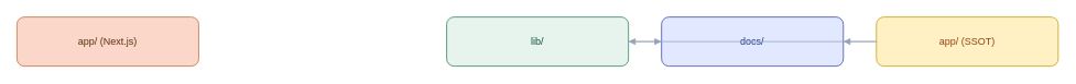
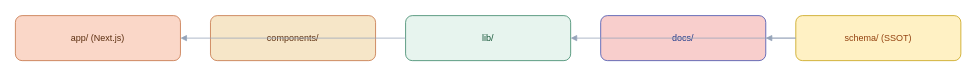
  <mxCell id="0" />
  <mxCell id="1" parent="0" />
  <mxCell id="2" value="app/ (Next.js)" style="rounded=1;fillColor=#FAD7C8;strokeColor=#C26D3C;fontColor=#5B2E0F;whiteSpace=wrap;html=1;" vertex="1" parent="1"><mxGeometry x="20" y="20" width="220" height="60" as="geometry" /></mxCell>
+ <mxCell id="3" value="components/" style="rounded=1;fillColor=#F6E6C8;strokeColor=#C26D3C;fontColor=#5B2E0F;whiteSpace=wrap;html=1;" vertex="1" parent="1"><mxGeometry x="280" y="20" width="220" height="60" as="geometry" /></mxCell>
  <mxCell id="4" value="lib/" style="rounded=1;fillColor=#E7F4EE;strokeColor=#2F7F5F;fontColor=#0F5132;whiteSpace=wrap;html=1;" vertex="1" parent="1"><mxGeometry x="540" y="20" width="220" height="60" as="geometry" /></mxCell>
- <mxCell id="5" value="docs/" style="rounded=1;fillColor=#E1E8FF;strokeColor=#3949AB;fontColor=#1E3A8A;whiteSpace=wrap;html=1;" vertex="1" parent="1"><mxGeometry x="800" y="20" width="220" height="60" as="geometry" /></mxCell>
- <mxCell id="6" value="app/ (SSOT)" style="rounded=1;fillColor=#FFF1C4;strokeColor=#C59E0B;fontColor=#92400E;whiteSpace=wrap;html=1;" vertex="1" parent="1"><mxGeometry x="1060" y="20" width="220" height="60" as="geometry" /></mxCell>
+ <mxCell id="5" value="docs/" style="rounded=1;fillColor=#f8cecc;strokeColor=#3949AB;fontColor=#1E3A8A;whiteSpace=wrap;html=1;" vertex="1" parent="1"><mxGeometry x="800" y="20" width="220" height="60" as="geometry" /></mxCell>
+ <mxCell id="6" value="schema/ (SSOT)" style="rounded=1;fillColor=#FFF1C4;strokeColor=#C59E0B;fontColor=#92400E;whiteSpace=wrap;html=1;" vertex="1" parent="1"><mxGeometry x="1060" y="20" width="220" height="60" as="geometry" /></mxCell>
  <mxCell id="7" value="" style="endArrow=block;endFill=1;strokeColor=#94A3B8;" edge="1" source="6" target="4" parent="1"><mxGeometry relative="1" as="geometry" /></mxCell>
  <mxCell id="8" value="" style="endArrow=block;endFill=1;strokeColor=#94A3B8;" edge="1" source="6" target="5" parent="1"><mxGeometry relative="1" as="geometry" /></mxCell>
- <mxCell id="9" value="" style="endArrow=block;endFill=1;strokeColor=#94A3B8;" edge="1" source="4" target="5" parent="1"><mxGeometry relative="1" as="geometry" /></mxCell>
+ <mxCell id="9" value="" style="endArrow=block;endFill=1;strokeColor=#94A3B8;" edge="1" source="4" target="2" parent="1"><mxGeometry relative="1" as="geometry" /></mxCell>
